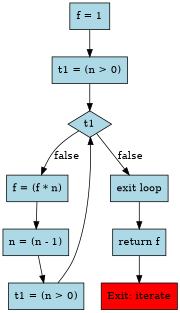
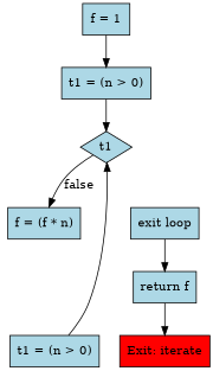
  digraph {
    node [fillcolor=lightblue shape=box style=filled]
    n1 [label="f = 1"]
    n2 [label="t1 = (n > 0)"]
    n3 [label=t1 shape=diamond]
    n4 [label="f = (f * n)"]
    n5 [label="exit loop"]
-   n6 [label="n = (n - 1)"]
    n7 [label="return f"]
    n8 [label="t1 = (n > 0)"]
    n9 [fillcolor=red label="Exit: iterate"]
    n1 -> n2
    n2 -> n3
    n3 -> n4 [label=false]
-   n3 -> n5 [label=false]
-   n4 -> n6
    n5 -> n7
-   n6 -> n8
    n7 -> n9
    n8 -> n3
  }
